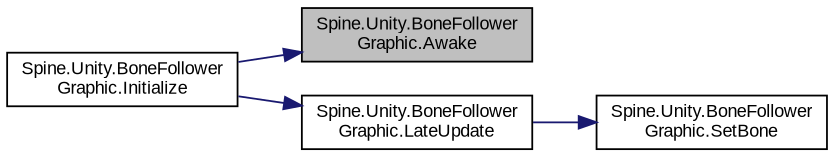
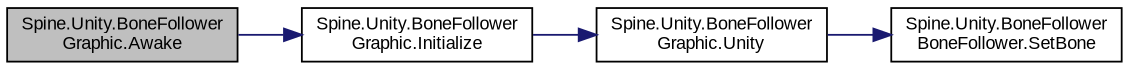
  digraph {
    fontname="Liberation Sans"
    rankdir=LR
    node [color=black fillcolor=white fontname="Liberation Sans" fontsize=10 shape=record style=filled]
    edge [color=midnightblue fontname="Liberation Sans" fontsize=10 labelfontname=Helvetica labelfontsize=10 style=solid]
    n1 [fillcolor=grey75 fontcolor=black height=0.2 label="Spine.Unity.BoneFollower\lGraphic.Awake" width=0.4]
    n2 [height=0.2 label="Spine.Unity.BoneFollower\lGraphic.Initialize" width=0.4]
-   n3 [height=0.2 label="Spine.Unity.BoneFollower\lGraphic.LateUpdate" width=0.4]
-   n4 [height=0.2 label="Spine.Unity.BoneFollower\lGraphic.SetBone" width=0.4]
-   n2 -> n1
+   n3 [height=0.2 label="Spine.Unity.BoneFollower\lGraphic.Unity" width=0.4]
+   n4 [height=0.2 label="Spine.Unity.BoneFollower\lBoneFollower.SetBone" width=0.4]
+   n1 -> n2
    n2 -> n3
    n3 -> n4
  }
